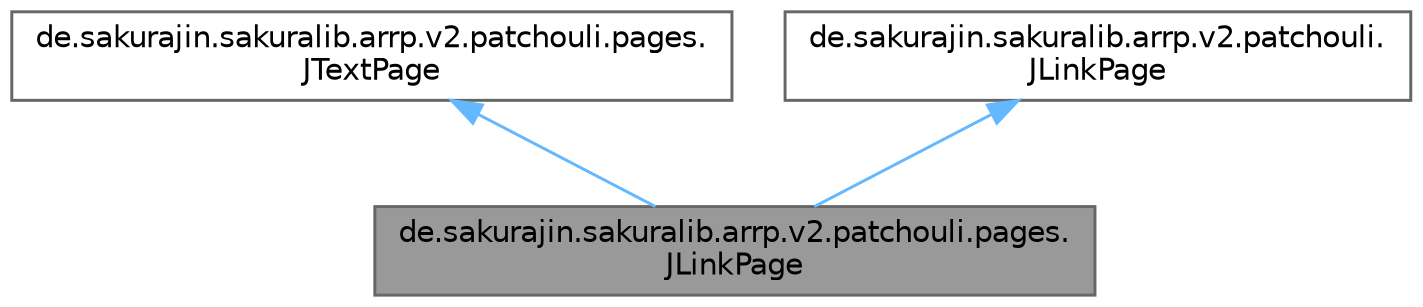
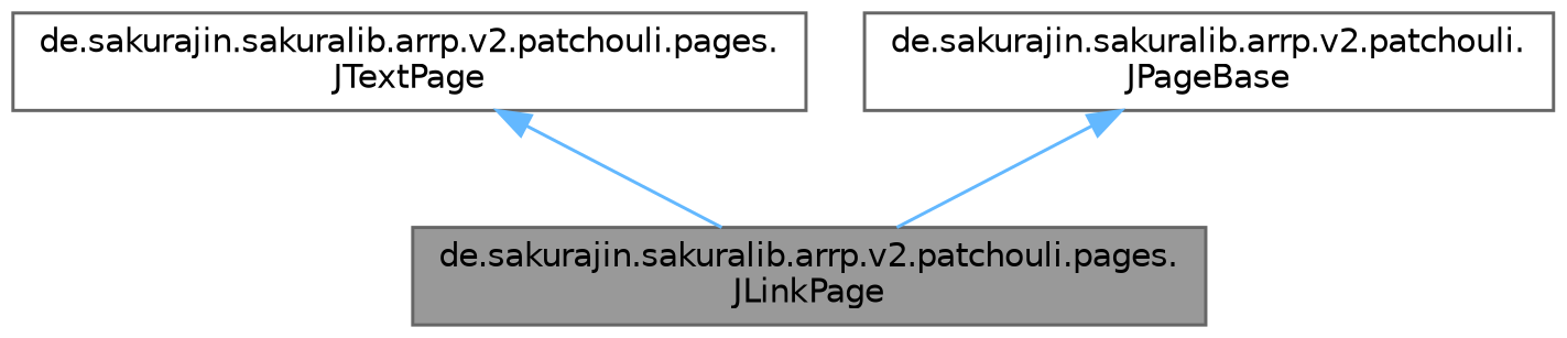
  digraph {
    node [color=gray40 fillcolor=white fontname=Helvetica fontsize=10 shape=box style=filled]
    edge [color=steelblue1 dir=back fontname=Helvetica fontsize=10 labelfontname=Helvetica labelfontsize=10 style=solid]
    n1 [fillcolor=grey60 fontcolor=black height=0.2 label="de.sakurajin.sakuralib.arrp.v2.patchouli.pages.\lJLinkPage" width=0.4]
    n2 [height=0.2 label="de.sakurajin.sakuralib.arrp.v2.patchouli.pages.\lJTextPage" width=0.4]
-   n3 [height=0.2 label="de.sakurajin.sakuralib.arrp.v2.patchouli.\lJLinkPage" width=0.4]
+   n3 [height=0.2 label="de.sakurajin.sakuralib.arrp.v2.patchouli.\lJPageBase" width=0.4]
    n2 -> n1
    n3 -> n1
  }
